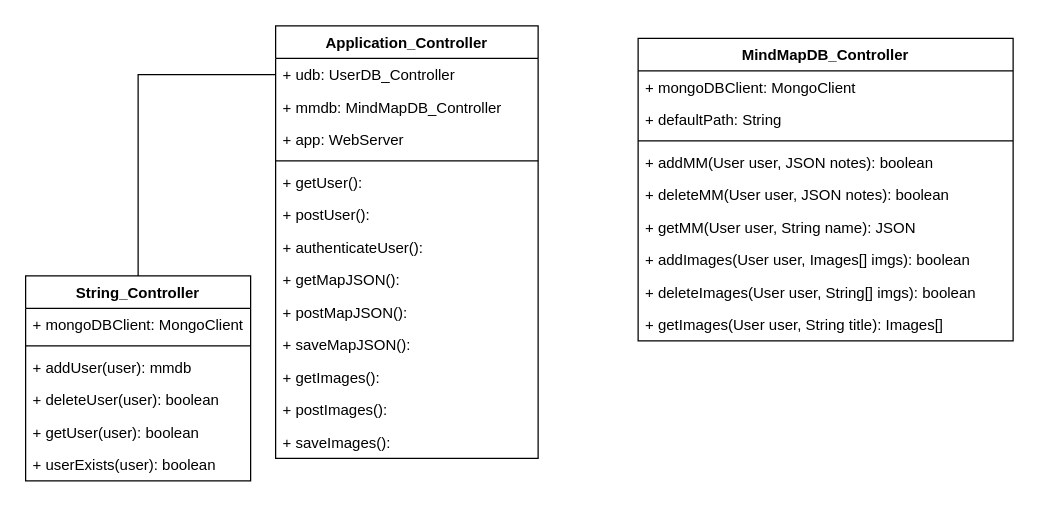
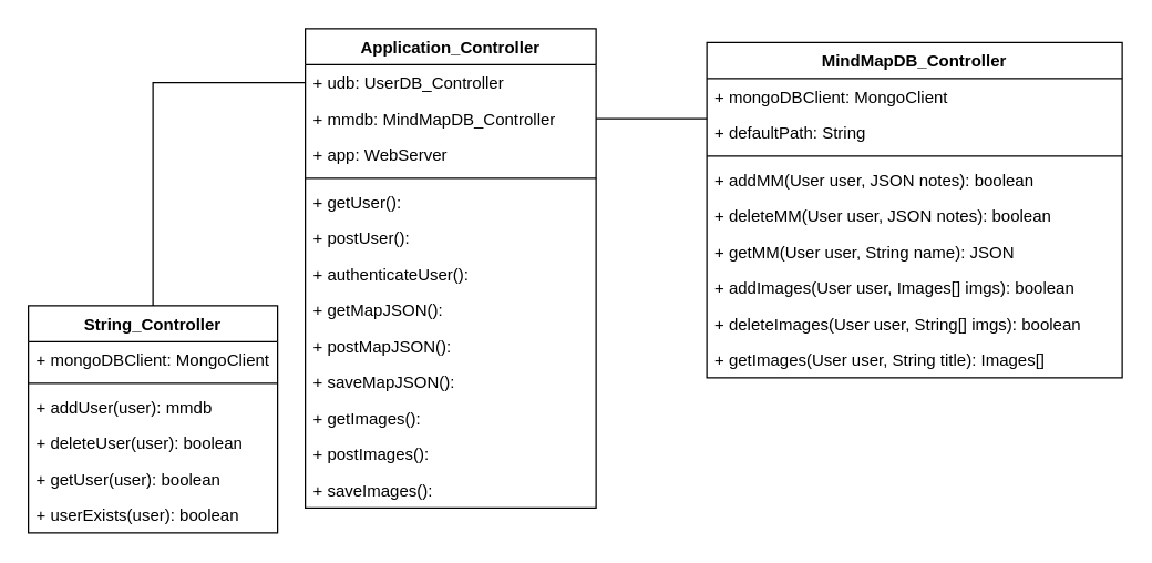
  <mxCell id="0" />
  <mxCell id="1" parent="0" />
  <mxCell id="2" value="Application_Controller" style="swimlane;fontStyle=1;align=center;verticalAlign=top;childLayout=stackLayout;horizontal=1;startSize=26;horizontalStack=0;resizeParent=1;resizeParentMax=0;resizeLast=0;collapsible=1;marginBottom=0;" parent="1" vertex="1"><mxGeometry x="220" y="20" width="210" height="346" as="geometry" /></mxCell>
  <mxCell id="3" value="+ udb: UserDB_Controller" style="text;strokeColor=none;fillColor=none;align=left;verticalAlign=top;spacingLeft=4;spacingRight=4;overflow=hidden;rotatable=0;points=[[0,0.5],[1,0.5]];portConstraint=eastwest;" parent="2" vertex="1"><mxGeometry y="26" width="210" height="26" as="geometry" /></mxCell>
  <mxCell id="4" value="+ mmdb: MindMapDB_Controller" style="text;strokeColor=none;fillColor=none;align=left;verticalAlign=top;spacingLeft=4;spacingRight=4;overflow=hidden;rotatable=0;points=[[0,0.5],[1,0.5]];portConstraint=eastwest;" parent="2" vertex="1"><mxGeometry y="52" width="210" height="26" as="geometry" /></mxCell>
  <mxCell id="5" value="+ app: WebServer" style="text;strokeColor=none;fillColor=none;align=left;verticalAlign=top;spacingLeft=4;spacingRight=4;overflow=hidden;rotatable=0;points=[[0,0.5],[1,0.5]];portConstraint=eastwest;" parent="2" vertex="1"><mxGeometry y="78" width="210" height="26" as="geometry" /></mxCell>
  <mxCell id="6" value="" style="line;strokeWidth=1;fillColor=none;align=left;verticalAlign=middle;spacingTop=-1;spacingLeft=3;spacingRight=3;rotatable=0;labelPosition=right;points=[];portConstraint=eastwest;" parent="2" vertex="1"><mxGeometry y="104" width="210" height="8" as="geometry" /></mxCell>
  <mxCell id="7" value="+ getUser(): " style="text;strokeColor=none;fillColor=none;align=left;verticalAlign=top;spacingLeft=4;spacingRight=4;overflow=hidden;rotatable=0;points=[[0,0.5],[1,0.5]];portConstraint=eastwest;" parent="2" vertex="1"><mxGeometry y="112" width="210" height="26" as="geometry" /></mxCell>
  <mxCell id="8" value="+ postUser(): " style="text;strokeColor=none;fillColor=none;align=left;verticalAlign=top;spacingLeft=4;spacingRight=4;overflow=hidden;rotatable=0;points=[[0,0.5],[1,0.5]];portConstraint=eastwest;" parent="2" vertex="1"><mxGeometry y="138" width="210" height="26" as="geometry" /></mxCell>
  <mxCell id="9" value="+ authenticateUser(): " style="text;strokeColor=none;fillColor=none;align=left;verticalAlign=top;spacingLeft=4;spacingRight=4;overflow=hidden;rotatable=0;points=[[0,0.5],[1,0.5]];portConstraint=eastwest;" parent="2" vertex="1"><mxGeometry y="164" width="210" height="26" as="geometry" /></mxCell>
  <mxCell id="10" value="+ getMapJSON(): " style="text;strokeColor=none;fillColor=none;align=left;verticalAlign=top;spacingLeft=4;spacingRight=4;overflow=hidden;rotatable=0;points=[[0,0.5],[1,0.5]];portConstraint=eastwest;" parent="2" vertex="1"><mxGeometry y="190" width="210" height="26" as="geometry" /></mxCell>
  <mxCell id="11" value="+ postMapJSON(): " style="text;strokeColor=none;fillColor=none;align=left;verticalAlign=top;spacingLeft=4;spacingRight=4;overflow=hidden;rotatable=0;points=[[0,0.5],[1,0.5]];portConstraint=eastwest;" parent="2" vertex="1"><mxGeometry y="216" width="210" height="26" as="geometry" /></mxCell>
  <mxCell id="12" value="+ saveMapJSON(): " style="text;strokeColor=none;fillColor=none;align=left;verticalAlign=top;spacingLeft=4;spacingRight=4;overflow=hidden;rotatable=0;points=[[0,0.5],[1,0.5]];portConstraint=eastwest;" vertex="1" parent="2"><mxGeometry y="242" width="210" height="26" as="geometry" /></mxCell>
  <mxCell id="13" value="+ getImages(): " style="text;strokeColor=none;fillColor=none;align=left;verticalAlign=top;spacingLeft=4;spacingRight=4;overflow=hidden;rotatable=0;points=[[0,0.5],[1,0.5]];portConstraint=eastwest;" parent="2" vertex="1"><mxGeometry y="268" width="210" height="26" as="geometry" /></mxCell>
  <mxCell id="14" value="+ postImages(): " style="text;strokeColor=none;fillColor=none;align=left;verticalAlign=top;spacingLeft=4;spacingRight=4;overflow=hidden;rotatable=0;points=[[0,0.5],[1,0.5]];portConstraint=eastwest;" vertex="1" parent="2"><mxGeometry y="294" width="210" height="26" as="geometry" /></mxCell>
  <mxCell id="15" value="+ saveImages(): " style="text;strokeColor=none;fillColor=none;align=left;verticalAlign=top;spacingLeft=4;spacingRight=4;overflow=hidden;rotatable=0;points=[[0,0.5],[1,0.5]];portConstraint=eastwest;" vertex="1" parent="2"><mxGeometry y="320" width="210" height="26" as="geometry" /></mxCell>
  <mxCell id="16" style="edgeStyle=orthogonalEdgeStyle;rounded=0;orthogonalLoop=1;jettySize=auto;html=1;endArrow=none;endFill=0;" parent="1" source="17" target="3" edge="1"><mxGeometry relative="1" as="geometry" /></mxCell>
  <mxCell id="17" value="String_Controller" style="swimlane;fontStyle=1;align=center;verticalAlign=top;childLayout=stackLayout;horizontal=1;startSize=26;horizontalStack=0;resizeParent=1;resizeParentMax=0;resizeLast=0;collapsible=1;marginBottom=0;" parent="1" vertex="1"><mxGeometry x="20" y="220" width="180" height="164" as="geometry" /></mxCell>
  <mxCell id="18" value="+ mongoDBClient: MongoClient" style="text;strokeColor=none;fillColor=none;align=left;verticalAlign=top;spacingLeft=4;spacingRight=4;overflow=hidden;rotatable=0;points=[[0,0.5],[1,0.5]];portConstraint=eastwest;" parent="17" vertex="1"><mxGeometry y="26" width="180" height="26" as="geometry" /></mxCell>
  <mxCell id="19" value="" style="line;strokeWidth=1;fillColor=none;align=left;verticalAlign=middle;spacingTop=-1;spacingLeft=3;spacingRight=3;rotatable=0;labelPosition=right;points=[];portConstraint=eastwest;" parent="17" vertex="1"><mxGeometry y="52" width="180" height="8" as="geometry" /></mxCell>
  <mxCell id="20" value="+ addUser(user): mmdb" style="text;strokeColor=none;fillColor=none;align=left;verticalAlign=top;spacingLeft=4;spacingRight=4;overflow=hidden;rotatable=0;points=[[0,0.5],[1,0.5]];portConstraint=eastwest;" parent="17" vertex="1"><mxGeometry y="60" width="180" height="26" as="geometry" /></mxCell>
  <mxCell id="21" value="+ deleteUser(user): boolean" style="text;strokeColor=none;fillColor=none;align=left;verticalAlign=top;spacingLeft=4;spacingRight=4;overflow=hidden;rotatable=0;points=[[0,0.5],[1,0.5]];portConstraint=eastwest;" parent="17" vertex="1"><mxGeometry y="86" width="180" height="26" as="geometry" /></mxCell>
  <mxCell id="22" value="+ getUser(user): boolean" style="text;strokeColor=none;fillColor=none;align=left;verticalAlign=top;spacingLeft=4;spacingRight=4;overflow=hidden;rotatable=0;points=[[0,0.5],[1,0.5]];portConstraint=eastwest;" parent="17" vertex="1"><mxGeometry y="112" width="180" height="26" as="geometry" /></mxCell>
  <mxCell id="23" value="+ userExists(user): boolean" style="text;strokeColor=none;fillColor=none;align=left;verticalAlign=top;spacingLeft=4;spacingRight=4;overflow=hidden;rotatable=0;points=[[0,0.5],[1,0.5]];portConstraint=eastwest;" vertex="1" parent="17"><mxGeometry y="138" width="180" height="26" as="geometry" /></mxCell>
+ <mxCell id="24" style="edgeStyle=orthogonalEdgeStyle;rounded=0;orthogonalLoop=1;jettySize=auto;html=1;entryX=1;entryY=0.5;entryDx=0;entryDy=0;endArrow=none;endFill=0;" parent="1" source="25" target="4" edge="1"><mxGeometry relative="1" as="geometry"><Array as="points"><mxPoint x="480" y="85" /><mxPoint x="480" y="85" /></Array></mxGeometry></mxCell>
  <mxCell id="25" value="MindMapDB_Controller" style="swimlane;fontStyle=1;align=center;verticalAlign=top;childLayout=stackLayout;horizontal=1;startSize=26;horizontalStack=0;resizeParent=1;resizeParentMax=0;resizeLast=0;collapsible=1;marginBottom=0;" parent="1" vertex="1"><mxGeometry x="510" y="30" width="300" height="242" as="geometry"><mxRectangle x="460" y="140" width="170" height="26" as="alternateBounds" /></mxGeometry></mxCell>
  <mxCell id="26" value="+ mongoDBClient: MongoClient" style="text;strokeColor=none;fillColor=none;align=left;verticalAlign=top;spacingLeft=4;spacingRight=4;overflow=hidden;rotatable=0;points=[[0,0.5],[1,0.5]];portConstraint=eastwest;" parent="25" vertex="1"><mxGeometry y="26" width="300" height="26" as="geometry" /></mxCell>
  <mxCell id="27" value="+ defaultPath: String" style="text;strokeColor=none;fillColor=none;align=left;verticalAlign=top;spacingLeft=4;spacingRight=4;overflow=hidden;rotatable=0;points=[[0,0.5],[1,0.5]];portConstraint=eastwest;" parent="25" vertex="1"><mxGeometry y="52" width="300" height="26" as="geometry" /></mxCell>
  <mxCell id="28" value="" style="line;strokeWidth=1;fillColor=none;align=left;verticalAlign=middle;spacingTop=-1;spacingLeft=3;spacingRight=3;rotatable=0;labelPosition=right;points=[];portConstraint=eastwest;" parent="25" vertex="1"><mxGeometry y="78" width="300" height="8" as="geometry" /></mxCell>
  <mxCell id="29" value="+ addMM(User user, JSON notes): boolean " style="text;strokeColor=none;fillColor=none;align=left;verticalAlign=top;spacingLeft=4;spacingRight=4;overflow=hidden;rotatable=0;points=[[0,0.5],[1,0.5]];portConstraint=eastwest;" parent="25" vertex="1"><mxGeometry y="86" width="300" height="26" as="geometry" /></mxCell>
  <mxCell id="30" value="+ deleteMM(User user, JSON notes): boolean " style="text;strokeColor=none;fillColor=none;align=left;verticalAlign=top;spacingLeft=4;spacingRight=4;overflow=hidden;rotatable=0;points=[[0,0.5],[1,0.5]];portConstraint=eastwest;" parent="25" vertex="1"><mxGeometry y="112" width="300" height="26" as="geometry" /></mxCell>
  <mxCell id="31" value="+ getMM(User user, String name): JSON " style="text;strokeColor=none;fillColor=none;align=left;verticalAlign=top;spacingLeft=4;spacingRight=4;overflow=hidden;rotatable=0;points=[[0,0.5],[1,0.5]];portConstraint=eastwest;" parent="25" vertex="1"><mxGeometry y="138" width="300" height="26" as="geometry" /></mxCell>
  <mxCell id="32" value="+ addImages(User user, Images[] imgs): boolean " style="text;strokeColor=none;fillColor=none;align=left;verticalAlign=top;spacingLeft=4;spacingRight=4;overflow=hidden;rotatable=0;points=[[0,0.5],[1,0.5]];portConstraint=eastwest;" vertex="1" parent="25"><mxGeometry y="164" width="300" height="26" as="geometry" /></mxCell>
  <mxCell id="33" value="+ deleteImages(User user, String[] imgs): boolean " style="text;strokeColor=none;fillColor=none;align=left;verticalAlign=top;spacingLeft=4;spacingRight=4;overflow=hidden;rotatable=0;points=[[0,0.5],[1,0.5]];portConstraint=eastwest;" vertex="1" parent="25"><mxGeometry y="190" width="300" height="26" as="geometry" /></mxCell>
  <mxCell id="34" value="+ getImages(User user, String title): Images[] " style="text;strokeColor=none;fillColor=none;align=left;verticalAlign=top;spacingLeft=4;spacingRight=4;overflow=hidden;rotatable=0;points=[[0,0.5],[1,0.5]];portConstraint=eastwest;" vertex="1" parent="25"><mxGeometry y="216" width="300" height="26" as="geometry" /></mxCell>
